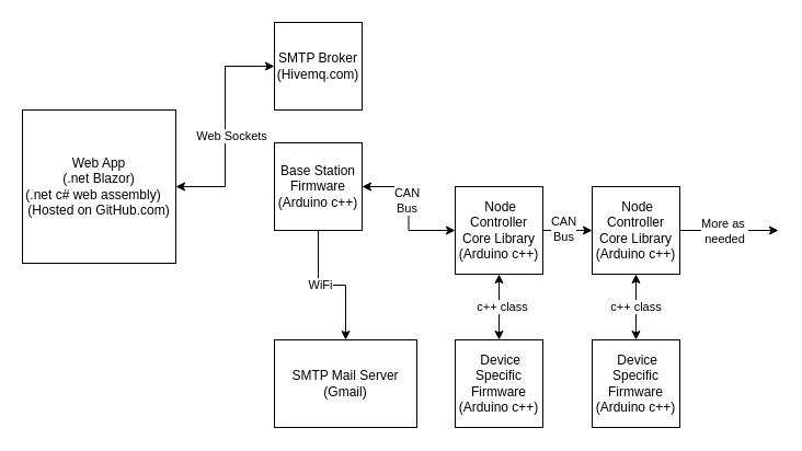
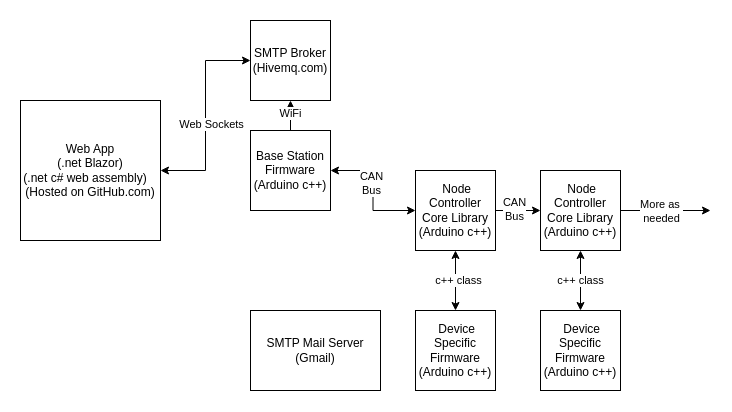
  <mxCell id="0" />
  <mxCell id="1" parent="0" />
  <mxCell id="2" style="edgeStyle=orthogonalEdgeStyle;rounded=0;orthogonalLoop=1;jettySize=auto;html=1;startArrow=classic;startFill=1;" edge="1" parent="1" source="8" target="13"><mxGeometry relative="1" as="geometry" /></mxCell>
  <mxCell id="3" value="CAN&lt;div&gt;Bus&lt;/div&gt;" style="edgeLabel;html=1;align=center;verticalAlign=middle;resizable=0;points=[];" vertex="1" connectable="0" parent="2"><mxGeometry x="-0.125" y="-2" relative="1" as="geometry"><mxPoint as="offset" /></mxGeometry></mxCell>
- <mxCell id="4" style="edgeStyle=orthogonalEdgeStyle;rounded=0;orthogonalLoop=1;jettySize=auto;html=1;entryX=0.5;entryY=0;entryDx=0;entryDy=0;" edge="1" parent="1" source="8" target="15"><mxGeometry relative="1" as="geometry" /></mxCell>
- <mxCell id="5" value="WiFi" style="edgeLabel;html=1;align=center;verticalAlign=middle;resizable=0;points=[];" vertex="1" connectable="0" parent="4"><mxGeometry x="-0.184" y="1" relative="1" as="geometry"><mxPoint as="offset" /></mxGeometry></mxCell>
+ <mxCell id="6" style="edgeStyle=orthogonalEdgeStyle;rounded=0;orthogonalLoop=1;jettySize=auto;html=1;entryX=0.5;entryY=1;entryDx=0;entryDy=0;" edge="1" parent="1" source="8" target="22"><mxGeometry relative="1" as="geometry" /></mxCell>
+ <mxCell id="7" value="WiFi" style="edgeLabel;html=1;align=center;verticalAlign=middle;resizable=0;points=[];" vertex="1" connectable="0" parent="6"><mxGeometry x="-0.261" y="1" relative="1" as="geometry"><mxPoint as="offset" /></mxGeometry></mxCell>
  <mxCell id="8" value="Base Station Firmware&lt;div&gt;(Arduino c++)&lt;br&gt;&lt;/div&gt;" style="whiteSpace=wrap;html=1;aspect=fixed;" vertex="1" parent="1"><mxGeometry x="250" y="130" width="80" height="80" as="geometry" /></mxCell>
  <mxCell id="9" style="edgeStyle=orthogonalEdgeStyle;rounded=0;orthogonalLoop=1;jettySize=auto;html=1;startArrow=classic;startFill=1;" edge="1" parent="1" source="13" target="14"><mxGeometry relative="1" as="geometry" /></mxCell>
  <mxCell id="10" value="c++ class" style="edgeLabel;html=1;align=center;verticalAlign=middle;resizable=0;points=[];" vertex="1" connectable="0" parent="9"><mxGeometry x="-0.046" y="2" relative="1" as="geometry"><mxPoint as="offset" /></mxGeometry></mxCell>
  <mxCell id="11" style="edgeStyle=orthogonalEdgeStyle;rounded=0;orthogonalLoop=1;jettySize=auto;html=1;" edge="1" parent="1" source="13" target="20"><mxGeometry relative="1" as="geometry" /></mxCell>
  <mxCell id="12" value="CAN&lt;div&gt;Bus&lt;/div&gt;" style="edgeLabel;html=1;align=center;verticalAlign=middle;resizable=0;points=[];" vertex="1" connectable="0" parent="11"><mxGeometry x="-0.182" y="2" relative="1" as="geometry"><mxPoint as="offset" /></mxGeometry></mxCell>
  <mxCell id="13" value="&lt;div&gt;&amp;nbsp;Node Controller Core Library&lt;/div&gt;&lt;div&gt;(Arduino c++)&lt;/div&gt;" style="whiteSpace=wrap;html=1;aspect=fixed;" vertex="1" parent="1"><mxGeometry x="415" y="170" width="80" height="80" as="geometry" /></mxCell>
  <mxCell id="14" value="&lt;div&gt;&amp;nbsp;Device Specific Firmware&lt;br&gt;&lt;/div&gt;&lt;div&gt;(Arduino c++)&lt;/div&gt;" style="whiteSpace=wrap;html=1;aspect=fixed;" vertex="1" parent="1"><mxGeometry x="415" y="310" width="80" height="80" as="geometry" /></mxCell>
  <mxCell id="15" value="SMTP Mail Server&lt;div&gt;(Gmail)&lt;/div&gt;" style="whiteSpace=wrap;html=1;aspect=fixed;" vertex="1" parent="1"><mxGeometry x="250" y="310" width="130" height="80" as="geometry" /></mxCell>
  <mxCell id="16" style="edgeStyle=orthogonalEdgeStyle;rounded=0;orthogonalLoop=1;jettySize=auto;html=1;startArrow=classic;startFill=1;" edge="1" parent="1" source="20" target="21"><mxGeometry relative="1" as="geometry" /></mxCell>
  <mxCell id="17" value="c++ class" style="edgeLabel;html=1;align=center;verticalAlign=middle;resizable=0;points=[];" vertex="1" connectable="0" parent="16"><mxGeometry x="-0.046" y="-1" relative="1" as="geometry"><mxPoint as="offset" /></mxGeometry></mxCell>
  <mxCell id="18" style="edgeStyle=orthogonalEdgeStyle;rounded=0;orthogonalLoop=1;jettySize=auto;html=1;" edge="1" parent="1" source="20"><mxGeometry relative="1" as="geometry"><mxPoint x="710" y="210" as="targetPoint" /></mxGeometry></mxCell>
  <mxCell id="19" value="More as&amp;nbsp;&lt;div&gt;needed&lt;/div&gt;" style="edgeLabel;html=1;align=center;verticalAlign=middle;resizable=0;points=[];" vertex="1" connectable="0" parent="18"><mxGeometry x="-0.221" y="2" relative="1" as="geometry"><mxPoint x="5" y="2" as="offset" /></mxGeometry></mxCell>
  <mxCell id="20" value="&lt;div&gt;&amp;nbsp;Node Controller Core Library&lt;/div&gt;&lt;div&gt;(Arduino c++)&lt;/div&gt;" style="whiteSpace=wrap;html=1;aspect=fixed;" vertex="1" parent="1"><mxGeometry x="540" y="170" width="80" height="80" as="geometry" /></mxCell>
  <mxCell id="21" value="&lt;div&gt;&amp;nbsp;Device Specific Firmware&lt;br&gt;&lt;/div&gt;&lt;div&gt;(Arduino c++)&lt;/div&gt;" style="whiteSpace=wrap;html=1;aspect=fixed;" vertex="1" parent="1"><mxGeometry x="540" y="310" width="80" height="80" as="geometry" /></mxCell>
  <mxCell id="22" value="SMTP Broker&lt;div&gt;(Hivemq.com)&lt;/div&gt;" style="whiteSpace=wrap;html=1;aspect=fixed;" vertex="1" parent="1"><mxGeometry x="250" y="20" width="80" height="80" as="geometry" /></mxCell>
  <mxCell id="23" style="edgeStyle=orthogonalEdgeStyle;rounded=0;orthogonalLoop=1;jettySize=auto;html=1;startArrow=classic;startFill=1;" edge="1" parent="1" source="25" target="22"><mxGeometry relative="1" as="geometry" /></mxCell>
  <mxCell id="24" value="Web Sockets" style="edgeLabel;html=1;align=center;verticalAlign=middle;resizable=0;points=[];" vertex="1" connectable="0" parent="23"><mxGeometry x="-0.089" y="-1" relative="1" as="geometry"><mxPoint x="4" y="-1" as="offset" /></mxGeometry></mxCell>
  <mxCell id="25" value="Web App&lt;div&gt;(.net Blazor)&lt;/div&gt;&lt;div&gt;(.net c# web assembly)&lt;span style=&quot;white-space: pre;&quot;&gt;&#09;&lt;/span&gt;&lt;/div&gt;&lt;div&gt;&lt;span style=&quot;white-space: pre;&quot;&gt;(Hosted on GitHub.com)&lt;/span&gt;&lt;/div&gt;" style="whiteSpace=wrap;html=1;aspect=fixed;" vertex="1" parent="1"><mxGeometry x="20" y="100" width="140" height="140" as="geometry" /></mxCell>
